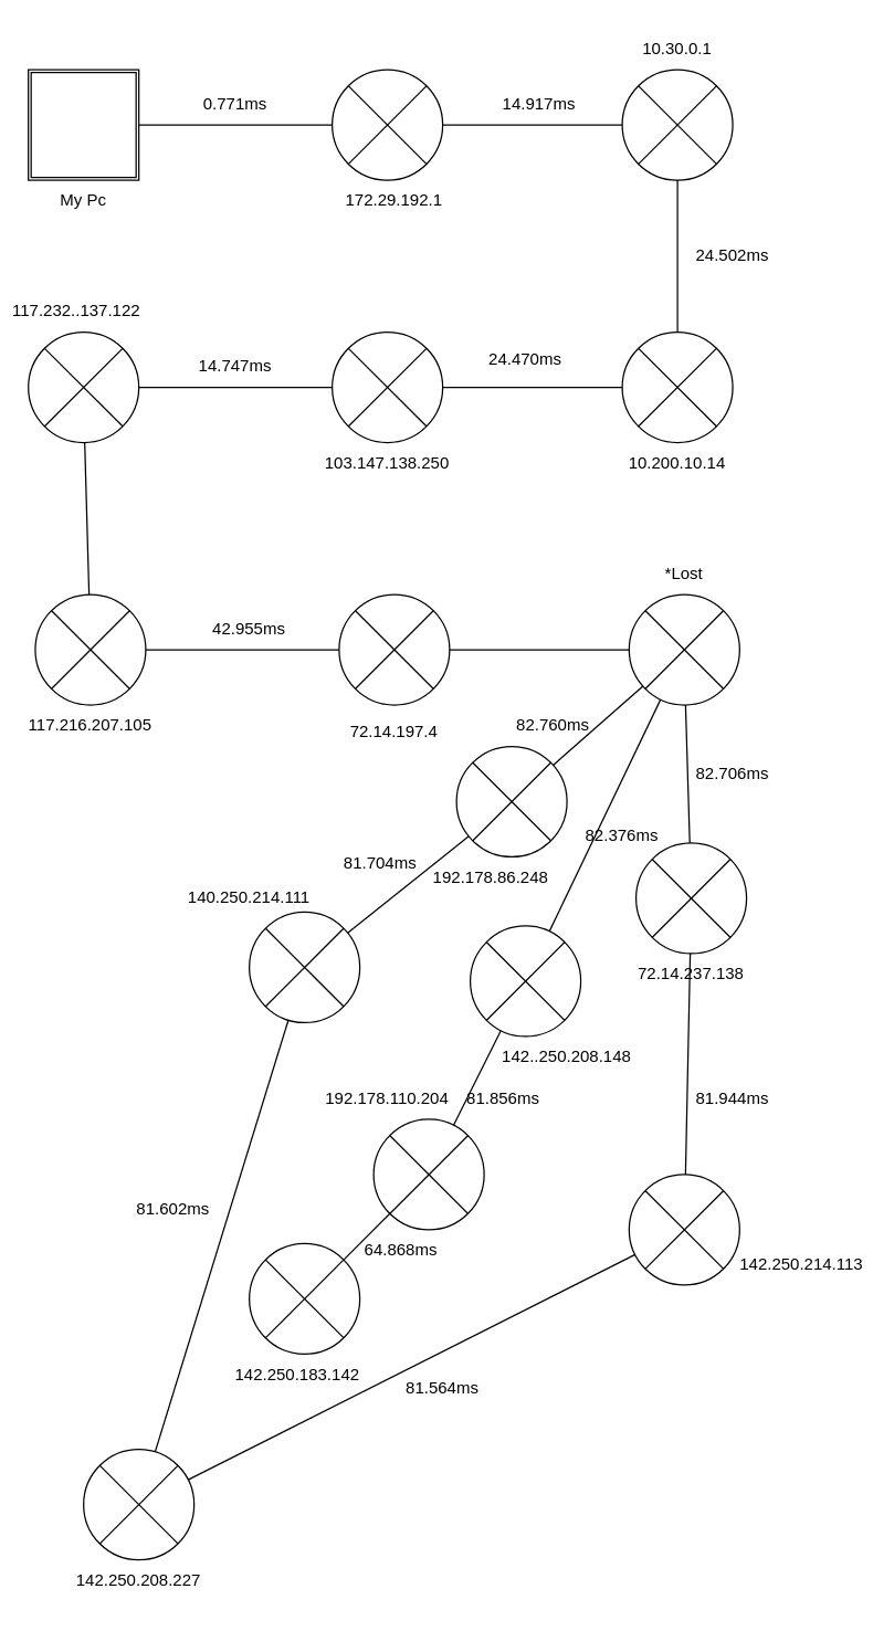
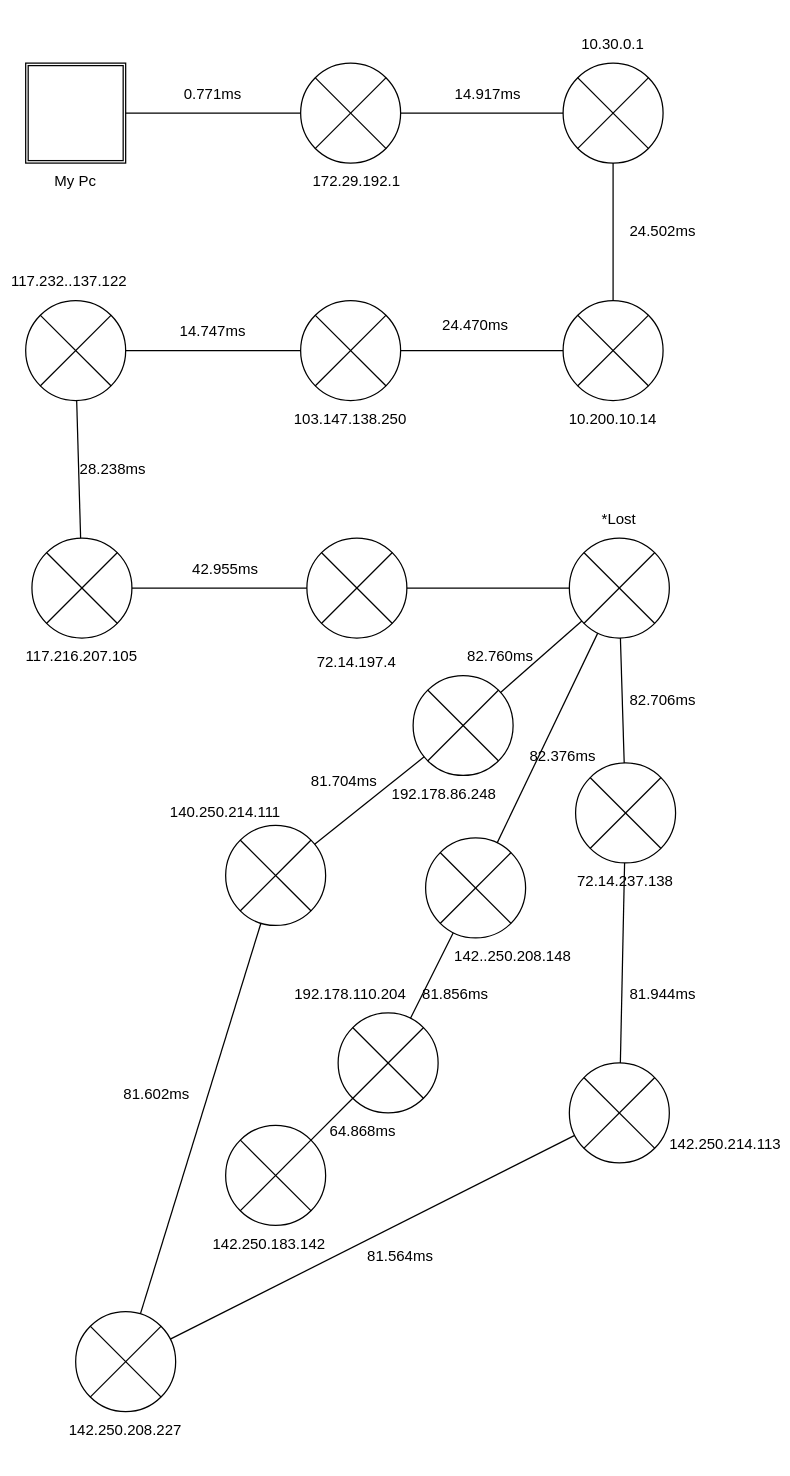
  <mxCell id="0" />
  <mxCell id="1" parent="0" />
  <mxCell id="2" value="" style="shape=ext;double=1;whiteSpace=wrap;html=1;aspect=fixed;" vertex="1" parent="1"><mxGeometry x="20" y="50" width="80" height="80" as="geometry" /></mxCell>
  <mxCell id="3" value="" style="shape=sumEllipse;perimeter=ellipsePerimeter;whiteSpace=wrap;html=1;backgroundOutline=1;" vertex="1" parent="1"><mxGeometry x="240" y="50" width="80" height="80" as="geometry" /></mxCell>
  <mxCell id="4" value="" style="shape=sumEllipse;perimeter=ellipsePerimeter;whiteSpace=wrap;html=1;backgroundOutline=1;" vertex="1" parent="1"><mxGeometry x="450" y="50" width="80" height="80" as="geometry" /></mxCell>
  <mxCell id="5" value="" style="shape=sumEllipse;perimeter=ellipsePerimeter;whiteSpace=wrap;html=1;backgroundOutline=1;" vertex="1" parent="1"><mxGeometry x="240" y="240" width="80" height="80" as="geometry" /></mxCell>
  <mxCell id="6" value="" style="shape=sumEllipse;perimeter=ellipsePerimeter;whiteSpace=wrap;html=1;backgroundOutline=1;" vertex="1" parent="1"><mxGeometry x="450" y="240" width="80" height="80" as="geometry" /></mxCell>
  <mxCell id="7" value="" style="shape=sumEllipse;perimeter=ellipsePerimeter;whiteSpace=wrap;html=1;backgroundOutline=1;" vertex="1" parent="1"><mxGeometry x="20" y="240" width="80" height="80" as="geometry" /></mxCell>
  <mxCell id="8" value="" style="shape=sumEllipse;perimeter=ellipsePerimeter;whiteSpace=wrap;html=1;backgroundOutline=1;" vertex="1" parent="1"><mxGeometry x="245" y="430" width="80" height="80" as="geometry" /></mxCell>
  <mxCell id="9" value="" style="shape=sumEllipse;perimeter=ellipsePerimeter;whiteSpace=wrap;html=1;backgroundOutline=1;" vertex="1" parent="1"><mxGeometry x="455" y="430" width="80" height="80" as="geometry" /></mxCell>
  <mxCell id="10" value="" style="shape=sumEllipse;perimeter=ellipsePerimeter;whiteSpace=wrap;html=1;backgroundOutline=1;" vertex="1" parent="1"><mxGeometry x="25" y="430" width="80" height="80" as="geometry" /></mxCell>
  <mxCell id="11" value="" style="shape=sumEllipse;perimeter=ellipsePerimeter;whiteSpace=wrap;html=1;backgroundOutline=1;" vertex="1" parent="1"><mxGeometry x="180" y="900" width="80" height="80" as="geometry" /></mxCell>
  <mxCell id="12" value="" style="shape=sumEllipse;perimeter=ellipsePerimeter;whiteSpace=wrap;html=1;backgroundOutline=1;" vertex="1" parent="1"><mxGeometry x="460" y="610" width="80" height="80" as="geometry" /></mxCell>
  <mxCell id="13" value="" style="shape=sumEllipse;perimeter=ellipsePerimeter;whiteSpace=wrap;html=1;backgroundOutline=1;" vertex="1" parent="1"><mxGeometry x="60" y="1049" width="80" height="80" as="geometry" /></mxCell>
  <mxCell id="14" value="" style="endArrow=none;html=1;rounded=0;" edge="1" parent="1" source="2" target="3"><mxGeometry width="50" height="50" relative="1" as="geometry"><mxPoint x="260" y="380" as="sourcePoint" /><mxPoint x="310" y="330" as="targetPoint" /></mxGeometry></mxCell>
  <mxCell id="15" value="" style="endArrow=none;html=1;rounded=0;" edge="1" parent="1" source="3" target="4"><mxGeometry width="50" height="50" relative="1" as="geometry"><mxPoint x="110" y="100" as="sourcePoint" /><mxPoint x="250" y="100" as="targetPoint" /></mxGeometry></mxCell>
  <mxCell id="16" value="" style="endArrow=none;html=1;rounded=0;" edge="1" parent="1" source="6" target="4"><mxGeometry width="50" height="50" relative="1" as="geometry"><mxPoint x="120" y="110" as="sourcePoint" /><mxPoint x="260" y="110" as="targetPoint" /></mxGeometry></mxCell>
  <mxCell id="17" value="" style="endArrow=none;html=1;rounded=0;" edge="1" parent="1" source="5" target="6"><mxGeometry width="50" height="50" relative="1" as="geometry"><mxPoint x="130" y="120" as="sourcePoint" /><mxPoint x="270" y="120" as="targetPoint" /></mxGeometry></mxCell>
  <mxCell id="18" value="" style="endArrow=none;html=1;rounded=0;" edge="1" parent="1" source="7" target="5"><mxGeometry width="50" height="50" relative="1" as="geometry"><mxPoint x="140" y="130" as="sourcePoint" /><mxPoint x="280" y="130" as="targetPoint" /></mxGeometry></mxCell>
  <mxCell id="19" value="" style="endArrow=none;html=1;rounded=0;" edge="1" parent="1" source="7" target="10"><mxGeometry width="50" height="50" relative="1" as="geometry"><mxPoint x="150" y="140" as="sourcePoint" /><mxPoint x="290" y="140" as="targetPoint" /></mxGeometry></mxCell>
  <mxCell id="20" value="" style="endArrow=none;html=1;rounded=0;" edge="1" parent="1" source="10" target="8"><mxGeometry width="50" height="50" relative="1" as="geometry"><mxPoint x="160" y="150" as="sourcePoint" /><mxPoint x="300" y="150" as="targetPoint" /></mxGeometry></mxCell>
  <mxCell id="21" value="" style="endArrow=none;html=1;rounded=0;" edge="1" parent="1" source="8" target="9"><mxGeometry width="50" height="50" relative="1" as="geometry"><mxPoint x="170" y="160" as="sourcePoint" /><mxPoint x="310" y="160" as="targetPoint" /></mxGeometry></mxCell>
  <mxCell id="22" value="" style="endArrow=none;html=1;rounded=0;" edge="1" parent="1" source="9" target="12"><mxGeometry width="50" height="50" relative="1" as="geometry"><mxPoint x="180" y="170" as="sourcePoint" /><mxPoint x="320" y="170" as="targetPoint" /></mxGeometry></mxCell>
  <mxCell id="23" value="" style="endArrow=none;html=1;rounded=0;" edge="1" parent="1" source="13" target="42"><mxGeometry width="50" height="50" relative="1" as="geometry"><mxPoint x="200" y="190" as="sourcePoint" /><mxPoint x="340" y="190" as="targetPoint" /></mxGeometry></mxCell>
  <mxCell id="24" value="My Pc" style="text;strokeColor=none;align=center;fillColor=none;html=1;verticalAlign=middle;whiteSpace=wrap;rounded=0;" vertex="1" parent="1"><mxGeometry x="30" y="130" width="60" height="30" as="geometry" /></mxCell>
  <mxCell id="25" value="10.30.0.1" style="text;strokeColor=none;align=center;fillColor=none;html=1;verticalAlign=middle;whiteSpace=wrap;rounded=0;" vertex="1" parent="1"><mxGeometry x="460" y="20" width="60" height="30" as="geometry" /></mxCell>
  <mxCell id="26" value="10.200.10.14" style="text;strokeColor=none;align=center;fillColor=none;html=1;verticalAlign=middle;whiteSpace=wrap;rounded=0;" vertex="1" parent="1"><mxGeometry x="460" y="320" width="60" height="30" as="geometry" /></mxCell>
  <mxCell id="27" value="103.147.138.250" style="text;strokeColor=none;align=center;fillColor=none;html=1;verticalAlign=middle;whiteSpace=wrap;rounded=0;" vertex="1" parent="1"><mxGeometry x="250" y="320" width="60" height="30" as="geometry" /></mxCell>
  <mxCell id="28" value="117.232..137.122" style="text;strokeColor=none;align=center;fillColor=none;html=1;verticalAlign=middle;whiteSpace=wrap;rounded=0;" vertex="1" parent="1"><mxGeometry x="25" y="210" width="60" height="30" as="geometry" /></mxCell>
  <mxCell id="29" value="117.216.207.105" style="text;strokeColor=none;align=center;fillColor=none;html=1;verticalAlign=middle;whiteSpace=wrap;rounded=0;" vertex="1" parent="1"><mxGeometry x="35" y="510" width="60" height="30" as="geometry" /></mxCell>
  <mxCell id="30" value="72.14.197.4" style="text;strokeColor=none;align=center;fillColor=none;html=1;verticalAlign=middle;whiteSpace=wrap;rounded=0;" vertex="1" parent="1"><mxGeometry x="255" y="515" width="60" height="30" as="geometry" /></mxCell>
  <mxCell id="31" value="*Lost" style="text;strokeColor=none;align=center;fillColor=none;html=1;verticalAlign=middle;whiteSpace=wrap;rounded=0;" vertex="1" parent="1"><mxGeometry x="465" y="400" width="60" height="30" as="geometry" /></mxCell>
  <mxCell id="32" value="72.14.237.138" style="text;strokeColor=none;align=center;fillColor=none;html=1;verticalAlign=middle;whiteSpace=wrap;rounded=0;" vertex="1" parent="1"><mxGeometry x="470" y="690" width="60" height="30" as="geometry" /></mxCell>
  <mxCell id="33" value="142.250.183.142" style="text;strokeColor=none;align=center;fillColor=none;html=1;verticalAlign=middle;whiteSpace=wrap;rounded=0;" vertex="1" parent="1"><mxGeometry x="185" y="980" width="60" height="30" as="geometry" /></mxCell>
  <mxCell id="34" value="142.250.208.227" style="text;strokeColor=none;align=center;fillColor=none;html=1;verticalAlign=middle;whiteSpace=wrap;rounded=0;" vertex="1" parent="1"><mxGeometry x="70" y="1129" width="60" height="30" as="geometry" /></mxCell>
  <mxCell id="35" value="172.29.192.1" style="text;strokeColor=none;align=center;fillColor=none;html=1;verticalAlign=middle;whiteSpace=wrap;rounded=0;" vertex="1" parent="1"><mxGeometry x="255" y="130" width="60" height="30" as="geometry" /></mxCell>
  <mxCell id="36" value="" style="shape=sumEllipse;perimeter=ellipsePerimeter;whiteSpace=wrap;html=1;backgroundOutline=1;" vertex="1" parent="1"><mxGeometry x="340" y="670" width="80" height="80" as="geometry" /></mxCell>
  <mxCell id="37" value="" style="shape=sumEllipse;perimeter=ellipsePerimeter;whiteSpace=wrap;html=1;backgroundOutline=1;" vertex="1" parent="1"><mxGeometry x="330" y="540" width="80" height="80" as="geometry" /></mxCell>
  <mxCell id="38" value="" style="endArrow=none;html=1;rounded=0;" edge="1" parent="1" source="37" target="9"><mxGeometry width="50" height="50" relative="1" as="geometry"><mxPoint x="260" y="580" as="sourcePoint" /><mxPoint x="310" y="530" as="targetPoint" /></mxGeometry></mxCell>
  <mxCell id="39" value="" style="endArrow=none;html=1;rounded=0;" edge="1" parent="1" source="36" target="9"><mxGeometry width="50" height="50" relative="1" as="geometry"><mxPoint x="260" y="580" as="sourcePoint" /><mxPoint x="310" y="530" as="targetPoint" /></mxGeometry></mxCell>
  <mxCell id="40" value="142..250.208.148" style="text;strokeColor=none;align=center;fillColor=none;html=1;verticalAlign=middle;whiteSpace=wrap;rounded=0;" vertex="1" parent="1"><mxGeometry x="380" y="750" width="60" height="30" as="geometry" /></mxCell>
  <mxCell id="41" value="192.178.86.248" style="text;strokeColor=none;align=center;fillColor=none;html=1;verticalAlign=middle;whiteSpace=wrap;rounded=0;" vertex="1" parent="1"><mxGeometry x="325" y="620" width="60" height="30" as="geometry" /></mxCell>
  <mxCell id="42" value="" style="shape=sumEllipse;perimeter=ellipsePerimeter;whiteSpace=wrap;html=1;backgroundOutline=1;" vertex="1" parent="1"><mxGeometry x="180" y="660" width="80" height="80" as="geometry" /></mxCell>
  <mxCell id="43" value="" style="shape=sumEllipse;perimeter=ellipsePerimeter;whiteSpace=wrap;html=1;backgroundOutline=1;" vertex="1" parent="1"><mxGeometry x="270" y="810" width="80" height="80" as="geometry" /></mxCell>
  <mxCell id="44" value="" style="shape=sumEllipse;perimeter=ellipsePerimeter;whiteSpace=wrap;html=1;backgroundOutline=1;" vertex="1" parent="1"><mxGeometry x="455" y="850" width="80" height="80" as="geometry" /></mxCell>
  <mxCell id="45" value="" style="endArrow=none;html=1;rounded=0;" edge="1" parent="1" source="37" target="42"><mxGeometry width="50" height="50" relative="1" as="geometry"><mxPoint x="410" y="564" as="sourcePoint" /><mxPoint x="475" y="506" as="targetPoint" /></mxGeometry></mxCell>
  <mxCell id="46" value="" style="endArrow=none;html=1;rounded=0;" edge="1" parent="1" source="43" target="36"><mxGeometry width="50" height="50" relative="1" as="geometry"><mxPoint x="640" y="820" as="sourcePoint" /><mxPoint x="690" y="770" as="targetPoint" /></mxGeometry></mxCell>
  <mxCell id="47" value="" style="endArrow=none;html=1;rounded=0;" edge="1" parent="1" source="12" target="44"><mxGeometry width="50" height="50" relative="1" as="geometry"><mxPoint x="420" y="574" as="sourcePoint" /><mxPoint x="485" y="516" as="targetPoint" /></mxGeometry></mxCell>
  <mxCell id="48" value="140.250.214.111" style="text;strokeColor=none;align=center;fillColor=none;html=1;verticalAlign=middle;whiteSpace=wrap;rounded=0;" vertex="1" parent="1"><mxGeometry x="150" y="635" width="60" height="30" as="geometry" /></mxCell>
  <mxCell id="49" value="192.178.110.204" style="text;strokeColor=none;align=center;fillColor=none;html=1;verticalAlign=middle;whiteSpace=wrap;rounded=0;" vertex="1" parent="1"><mxGeometry x="250" y="780" width="60" height="30" as="geometry" /></mxCell>
  <mxCell id="50" value="142.250.214.113" style="text;strokeColor=none;align=center;fillColor=none;html=1;verticalAlign=middle;whiteSpace=wrap;rounded=0;" vertex="1" parent="1"><mxGeometry x="550" y="900" width="60" height="30" as="geometry" /></mxCell>
  <mxCell id="51" value="" style="endArrow=none;html=1;rounded=0;" edge="1" parent="1" source="13" target="44"><mxGeometry width="50" height="50" relative="1" as="geometry"><mxPoint x="320" y="1120" as="sourcePoint" /><mxPoint x="370" y="1070" as="targetPoint" /></mxGeometry></mxCell>
  <mxCell id="52" value="" style="endArrow=none;html=1;rounded=0;" edge="1" parent="1" source="11" target="43"><mxGeometry width="50" height="50" relative="1" as="geometry"><mxPoint x="320" y="1120" as="sourcePoint" /><mxPoint x="370" y="1070" as="targetPoint" /></mxGeometry></mxCell>
  <mxCell id="53" value="0.771ms" style="text;strokeColor=none;align=center;fillColor=none;html=1;verticalAlign=middle;whiteSpace=wrap;rounded=0;" vertex="1" parent="1"><mxGeometry x="140" y="60" width="60" height="30" as="geometry" /></mxCell>
  <mxCell id="54" value="14.917ms" style="text;strokeColor=none;align=center;fillColor=none;html=1;verticalAlign=middle;whiteSpace=wrap;rounded=0;" vertex="1" parent="1"><mxGeometry x="360" y="60" width="60" height="30" as="geometry" /></mxCell>
  <mxCell id="55" value="24.502ms" style="text;strokeColor=none;align=center;fillColor=none;html=1;verticalAlign=middle;whiteSpace=wrap;rounded=0;" vertex="1" parent="1"><mxGeometry x="500" y="170" width="60" height="30" as="geometry" /></mxCell>
  <mxCell id="56" value="24.470ms" style="text;strokeColor=none;align=center;fillColor=none;html=1;verticalAlign=middle;whiteSpace=wrap;rounded=0;" vertex="1" parent="1"><mxGeometry x="350" y="245" width="60" height="30" as="geometry" /></mxCell>
  <mxCell id="57" value="14.747ms" style="text;strokeColor=none;align=center;fillColor=none;html=1;verticalAlign=middle;whiteSpace=wrap;rounded=0;" vertex="1" parent="1"><mxGeometry x="140" y="250" width="60" height="30" as="geometry" /></mxCell>
+ <mxCell id="58" value="28.238ms" style="text;strokeColor=none;align=center;fillColor=none;html=1;verticalAlign=middle;whiteSpace=wrap;rounded=0;" vertex="1" parent="1"><mxGeometry x="60" y="360" width="60" height="30" as="geometry" /></mxCell>
  <mxCell id="59" value="42.955ms" style="text;strokeColor=none;align=center;fillColor=none;html=1;verticalAlign=middle;whiteSpace=wrap;rounded=0;" vertex="1" parent="1"><mxGeometry x="150" y="440" width="60" height="30" as="geometry" /></mxCell>
  <mxCell id="60" value="82.706ms" style="text;strokeColor=none;align=center;fillColor=none;html=1;verticalAlign=middle;whiteSpace=wrap;rounded=0;" vertex="1" parent="1"><mxGeometry x="500" y="545" width="60" height="30" as="geometry" /></mxCell>
  <mxCell id="61" value="82.376ms" style="text;strokeColor=none;align=center;fillColor=none;html=1;verticalAlign=middle;whiteSpace=wrap;rounded=0;" vertex="1" parent="1"><mxGeometry x="420" y="590" width="60" height="30" as="geometry" /></mxCell>
  <mxCell id="62" value="82.760ms" style="text;strokeColor=none;align=center;fillColor=none;html=1;verticalAlign=middle;whiteSpace=wrap;rounded=0;" vertex="1" parent="1"><mxGeometry x="370" y="510" width="60" height="30" as="geometry" /></mxCell>
  <mxCell id="63" value="81.704ms" style="text;strokeColor=none;align=center;fillColor=none;html=1;verticalAlign=middle;whiteSpace=wrap;rounded=0;" vertex="1" parent="1"><mxGeometry x="245" y="610" width="60" height="30" as="geometry" /></mxCell>
  <mxCell id="64" value="81.856ms" style="text;strokeColor=none;align=center;fillColor=none;html=1;verticalAlign=middle;whiteSpace=wrap;rounded=0;" vertex="1" parent="1"><mxGeometry x="334" y="780" width="60" height="30" as="geometry" /></mxCell>
  <mxCell id="65" value="81.944ms" style="text;strokeColor=none;align=center;fillColor=none;html=1;verticalAlign=middle;whiteSpace=wrap;rounded=0;" vertex="1" parent="1"><mxGeometry x="500" y="780" width="60" height="30" as="geometry" /></mxCell>
  <mxCell id="66" value="81.602ms" style="text;strokeColor=none;align=center;fillColor=none;html=1;verticalAlign=middle;whiteSpace=wrap;rounded=0;" vertex="1" parent="1"><mxGeometry x="95" y="860" width="60" height="30" as="geometry" /></mxCell>
  <mxCell id="67" value="81.564ms" style="text;strokeColor=none;align=center;fillColor=none;html=1;verticalAlign=middle;whiteSpace=wrap;rounded=0;" vertex="1" parent="1"><mxGeometry x="290" y="990" width="60" height="30" as="geometry" /></mxCell>
  <mxCell id="68" value="64.868ms" style="text;strokeColor=none;align=center;fillColor=none;html=1;verticalAlign=middle;whiteSpace=wrap;rounded=0;" vertex="1" parent="1"><mxGeometry x="260" y="890" width="60" height="30" as="geometry" /></mxCell>
